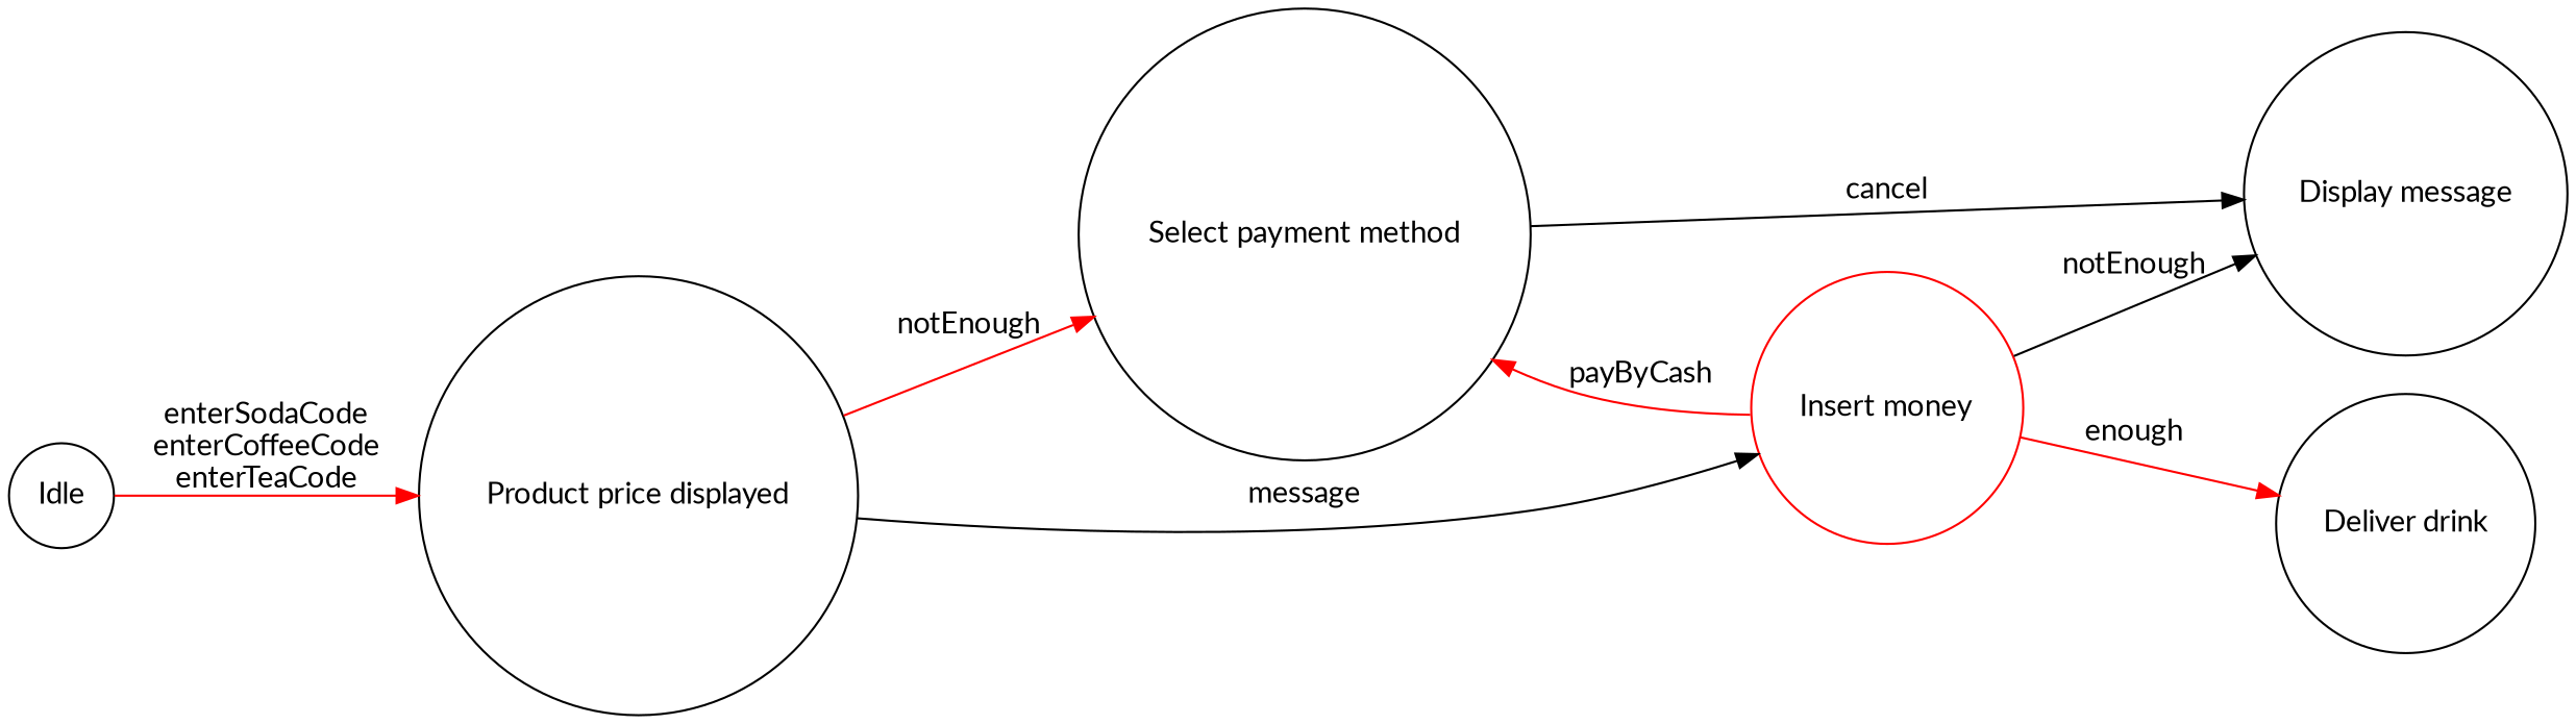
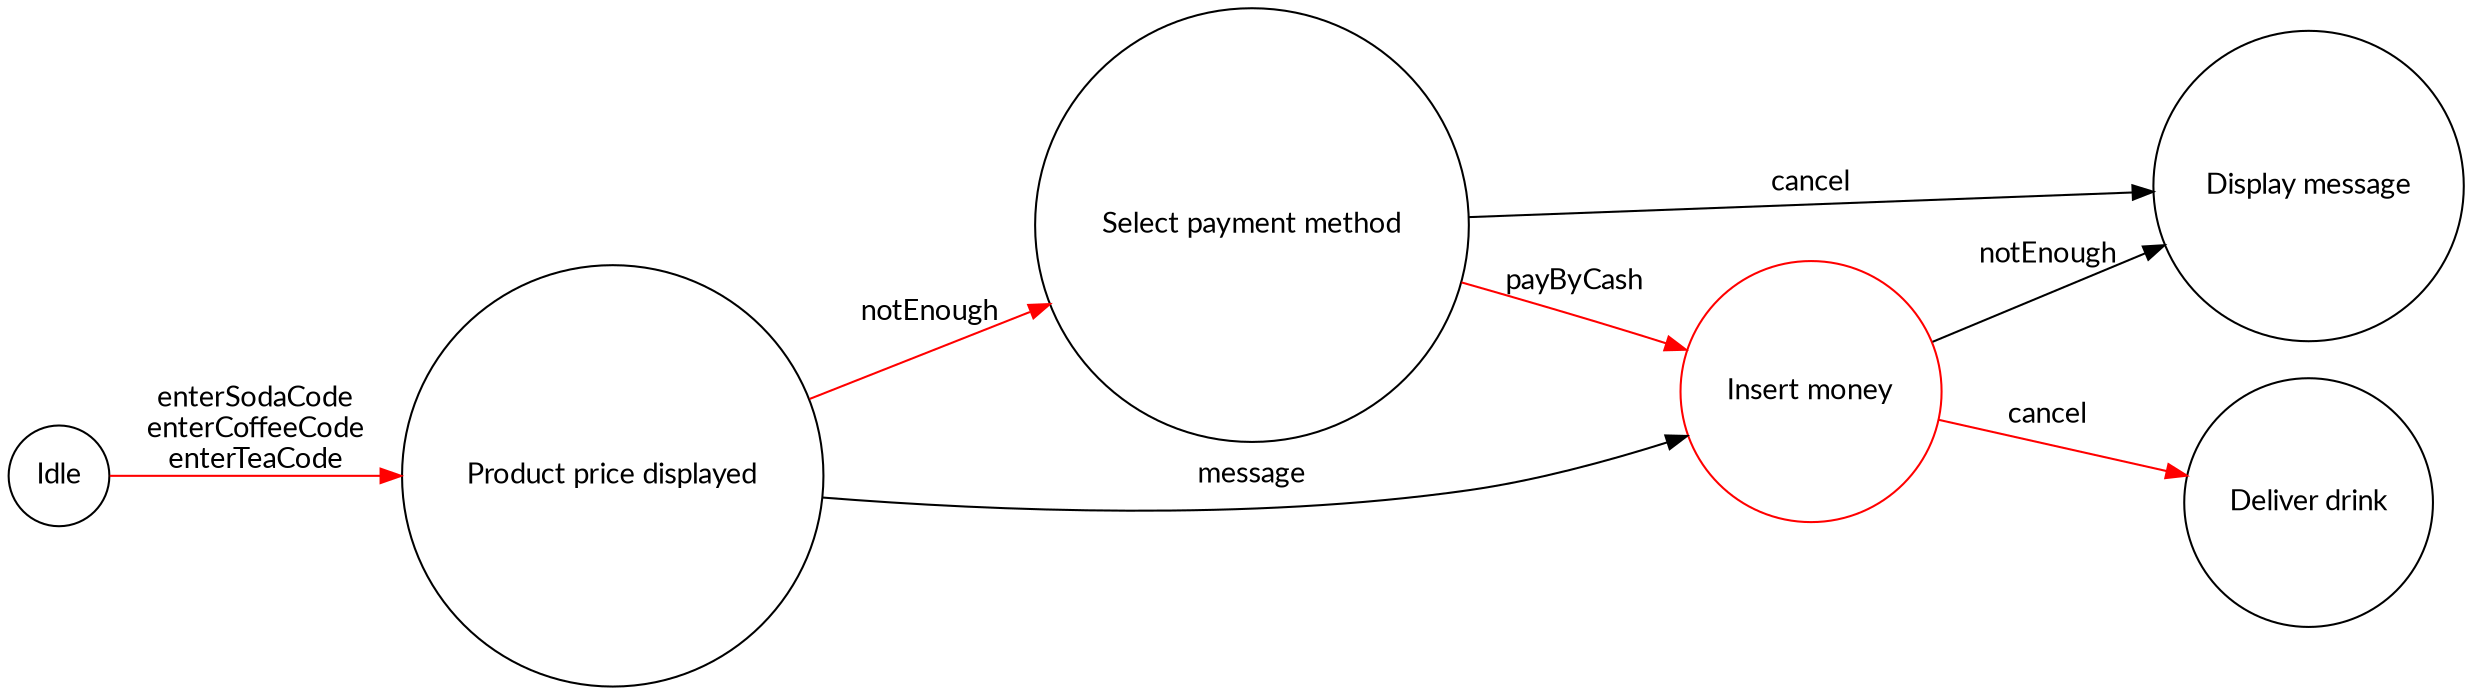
  digraph {
    fontname=Lato
    rankdir=LR
    node [color=black fontname=Lato shape=circle]
    edge [color=red fontname=Lato]
    Idle
    "Product price displayed"
    "Select payment method"
    "Insert money" [color=red]
    "Display message"
    "Deliver drink"
    Idle -> "Product price displayed" [label="enterSodaCode\nenterCoffeeCode\nenterTeaCode"]
    "Product price displayed" -> "Select payment method" [label=notEnough]
    "Product price displayed" -> "Insert money" [color=black label=message]
-   "Insert money" -> "Select payment method" [label=payByCash]
+   "Select payment method" -> "Insert money" [label=payByCash]
    "Select payment method" -> "Display message" [color=black label=cancel]
    "Insert money" -> "Display message" [color=black label=notEnough]
-   "Insert money" -> "Deliver drink" [label=enough]
+   "Insert money" -> "Deliver drink" [label=cancel]
  }
